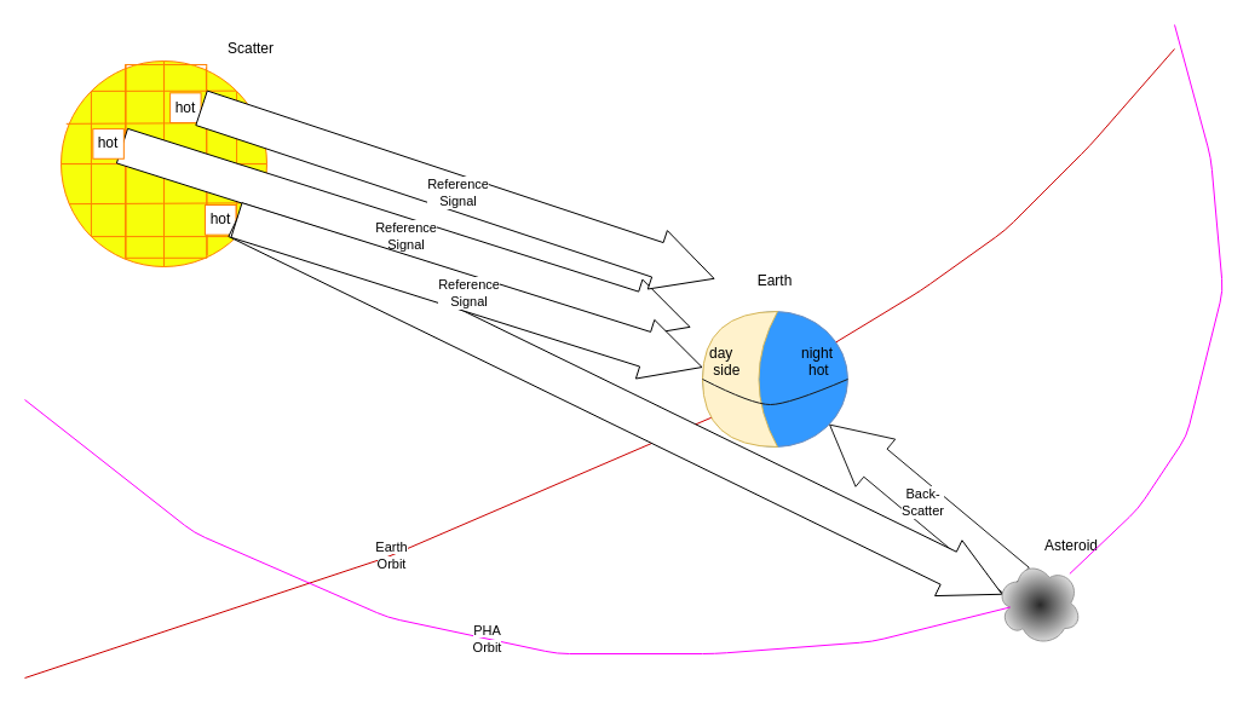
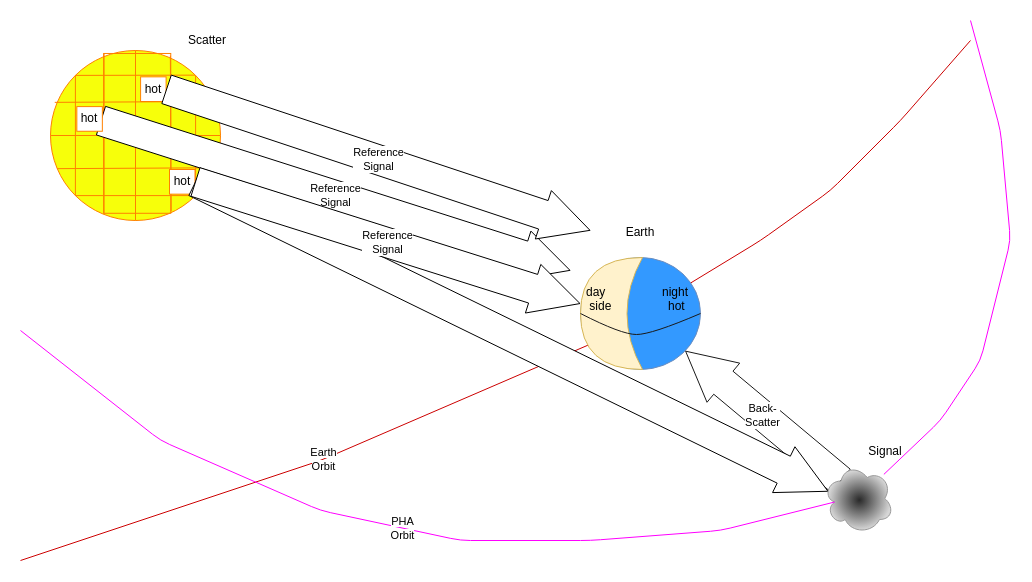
  <mxCell id="0" />
  <mxCell id="1" parent="0" />
  <mxCell id="2" value="&lt;span style=&quot;background-color: rgb(255 , 255 , 255)&quot;&gt;Earth&lt;br&gt;Orbit&lt;/span&gt;" style="endArrow=none;html=1;labelBackgroundColor=none;strokeColor=#CC0000;fillColor=#FFFFFF;elbow=vertical;" edge="1" parent="1"><mxGeometry width="50" height="50" relative="1" as="geometry"><mxPoint x="616" y="332.359" as="sourcePoint" /><mxPoint y="560" as="targetPoint" x="20" /><Array as="points"><mxPoint x="320" y="460" /></Array></mxGeometry></mxCell>
  <mxCell id="3" value="" style="group" vertex="1" connectable="0" parent="1"><mxGeometry x="50" y="50" width="170" height="170" as="geometry" /></mxCell>
  <mxCell id="4" value="" style="ellipse;whiteSpace=wrap;html=1;aspect=fixed;fillColor=#F7FF0A;strokeColor=#FF8000;" vertex="1" parent="3"><mxGeometry width="170" height="170" as="geometry" /></mxCell>
  <mxCell id="5" value="" style="endArrow=none;html=1;entryX=0;entryY=0;entryDx=0;entryDy=0;exitX=0;exitY=1;exitDx=0;exitDy=0;strokeColor=#FF8000;" edge="1" parent="3" source="4" target="4"><mxGeometry width="50" height="50" relative="1" as="geometry"><mxPoint x="187" y="187" as="sourcePoint" /><mxPoint x="229.5" y="144.5" as="targetPoint" /></mxGeometry></mxCell>
  <mxCell id="6" value="" style="endArrow=none;html=1;entryX=0.5;entryY=0;entryDx=0;entryDy=0;exitX=0.5;exitY=1;exitDx=0;exitDy=0;strokeColor=#FF8000;" edge="1" parent="3" source="4" target="4"><mxGeometry width="50" height="50" relative="1" as="geometry"><mxPoint x="76.499" y="137.208" as="sourcePoint" /><mxPoint x="76.499" y="16.999" as="targetPoint" /></mxGeometry></mxCell>
  <mxCell id="7" value="" style="endArrow=none;html=1;entryX=1;entryY=0;entryDx=0;entryDy=0;exitX=1;exitY=1;exitDx=0;exitDy=0;strokeColor=#FF8000;" edge="1" parent="3" source="4" target="4"><mxGeometry width="50" height="50" relative="1" as="geometry"><mxPoint x="93.5" y="178.5" as="sourcePoint" /><mxPoint x="93.5" y="8.5" as="targetPoint" /></mxGeometry></mxCell>
  <mxCell id="8" value="" style="endArrow=none;html=1;entryX=0;entryY=0;entryDx=0;entryDy=0;strokeColor=#FF8000;" edge="1" parent="3" target="4"><mxGeometry width="50" height="50" relative="1" as="geometry"><mxPoint x="144.5" y="24.65" as="sourcePoint" /><mxPoint x="33.396" y="33.396" as="targetPoint" /></mxGeometry></mxCell>
  <mxCell id="9" value="" style="endArrow=none;html=1;entryX=0.025;entryY=0.305;entryDx=0;entryDy=0;exitX=0.965;exitY=0.3;exitDx=0;exitDy=0;exitPerimeter=0;entryPerimeter=0;strokeColor=#FF8000;" edge="1" parent="3"><mxGeometry width="50" height="50" relative="1" as="geometry"><mxPoint x="164.05" y="51" as="sourcePoint" /><mxPoint x="4.25" y="51.85" as="targetPoint" /></mxGeometry></mxCell>
  <mxCell id="10" value="" style="endArrow=none;html=1;entryX=0;entryY=1;entryDx=0;entryDy=0;exitX=1;exitY=1;exitDx=0;exitDy=0;strokeColor=#FF8000;" edge="1" parent="3" source="4" target="4"><mxGeometry width="50" height="50" relative="1" as="geometry"><mxPoint x="153.604" y="153.604" as="sourcePoint" /><mxPoint x="153.604" y="33.396" as="targetPoint" /></mxGeometry></mxCell>
  <mxCell id="11" value="" style="endArrow=none;html=1;exitX=1;exitY=0.5;exitDx=0;exitDy=0;entryX=0;entryY=0.5;entryDx=0;entryDy=0;strokeColor=#FF8000;" edge="1" parent="3" source="4" target="4"><mxGeometry width="50" height="50" relative="1" as="geometry"><mxPoint x="164.9" y="84.575" as="sourcePoint" /><mxPoint x="5.1" y="85.85" as="targetPoint" /></mxGeometry></mxCell>
  <mxCell id="12" value="" style="endArrow=none;html=1;entryX=0.04;entryY=0.745;entryDx=0;entryDy=0;exitX=0.955;exitY=0.74;exitDx=0;exitDy=0;exitPerimeter=0;entryPerimeter=0;strokeColor=#FF8000;" edge="1" parent="3"><mxGeometry width="50" height="50" relative="1" as="geometry"><mxPoint x="162.35" y="117.3" as="sourcePoint" /><mxPoint x="6.8" y="118.15" as="targetPoint" /></mxGeometry></mxCell>
  <mxCell id="13" value="" style="group;rotation=-90;strokeColor=#FF8000;" vertex="1" connectable="0" parent="3"><mxGeometry x="6.8" y="49.3" width="159.8" height="67.15" as="geometry" /></mxCell>
  <mxCell id="14" value="" style="endArrow=none;html=1;entryX=0.025;entryY=0.305;entryDx=0;entryDy=0;exitX=0.965;exitY=0.3;exitDx=0;exitDy=0;exitPerimeter=0;entryPerimeter=0;strokeColor=#FF8000;" edge="1" parent="13"><mxGeometry width="50" height="50" relative="1" as="geometry"><mxPoint x="46.75" y="-45.9" as="sourcePoint" /><mxPoint x="46.75" y="113.9" as="targetPoint" /></mxGeometry></mxCell>
  <mxCell id="15" value="" style="endArrow=none;html=1;entryX=0.04;entryY=0.745;entryDx=0;entryDy=0;exitX=0.955;exitY=0.74;exitDx=0;exitDy=0;exitPerimeter=0;entryPerimeter=0;strokeColor=#FF8000;" edge="1" parent="13"><mxGeometry width="50" height="50" relative="1" as="geometry"><mxPoint x="113.05" y="-44.2" as="sourcePoint" /><mxPoint x="113.9" y="111.35" as="targetPoint" /></mxGeometry></mxCell>
  <mxCell id="16" value="Reference &lt;br&gt;Signal" style="shape=flexArrow;endArrow=classic;html=1;width=30;endSize=16.067;exitX=1;exitY=0.5;exitDx=0;exitDy=0;fillColor=#FFFFFF;" edge="1" parent="13"><mxGeometry width="50" height="50" relative="1" as="geometry"><mxPoint x="43.2" y="20.705" as="sourcePoint" /><mxPoint x="513.2" y="170.7" as="targetPoint" /></mxGeometry></mxCell>
  <mxCell id="17" value="hot" style="rounded=0;whiteSpace=wrap;html=1;strokeColor=#FF8000;" vertex="1" parent="3"><mxGeometry x="26.35" y="56.1" width="25.5" height="24.65" as="geometry" /></mxCell>
  <mxCell id="18" value="hot" style="rounded=0;whiteSpace=wrap;html=1;strokeColor=#FF8000;" vertex="1" parent="3"><mxGeometry x="119" y="119" width="25.5" height="24.65" as="geometry" /></mxCell>
  <mxCell id="19" value="hot" style="rounded=0;whiteSpace=wrap;html=1;strokeColor=#FF8000;" vertex="1" parent="3"><mxGeometry x="90.1" y="26.35" width="25.5" height="24.65" as="geometry" /></mxCell>
  <mxCell id="20" value="" style="group" vertex="1" connectable="0" parent="1"><mxGeometry x="578" y="257" width="122" height="112" as="geometry" /></mxCell>
  <mxCell id="21" value="" style="ellipse;whiteSpace=wrap;html=1;strokeColor=#6c8ebf;fillColor=#3399FF;align=center;" vertex="1" parent="20"><mxGeometry x="2" width="120" height="112" as="geometry" /></mxCell>
  <mxCell id="22" value="" style="shape=xor;whiteSpace=wrap;html=1;strokeColor=#d6b656;rotation=-180;fillColor=#fff2cc;" vertex="1" parent="20"><mxGeometry x="2" width="62" height="112" as="geometry" /></mxCell>
  <mxCell id="23" value="" style="curved=1;endArrow=none;html=1;strokeColor=#1A1A1A;exitX=0;exitY=0.5;exitDx=0;exitDy=0;entryX=1;entryY=0.5;entryDx=0;entryDy=0;endFill=0;fillColor=#d5e8d4;" edge="1" parent="20" source="21" target="21"><mxGeometry width="50" height="50" relative="1" as="geometry"><mxPoint x="-107" y="-23" as="sourcePoint" /><mxPoint x="-57" y="-73" as="targetPoint" /><Array as="points"><mxPoint x="43" y="77" /><mxPoint x="73" y="77" /></Array></mxGeometry></mxCell>
  <mxCell id="24" value="&lt;span&gt;day&amp;nbsp; &amp;nbsp; &amp;nbsp; &amp;nbsp; &amp;nbsp; &amp;nbsp; &amp;nbsp; &amp;nbsp; &amp;nbsp;night&lt;br&gt;&lt;/span&gt;side&amp;nbsp; &amp;nbsp; &amp;nbsp; &amp;nbsp; &amp;nbsp; &amp;nbsp; &amp;nbsp; &amp;nbsp; &amp;nbsp;hot&lt;br&gt;&lt;br&gt;" style="rounded=0;whiteSpace=wrap;html=1;strokeColor=none;fillColor=none;" vertex="1" parent="20"><mxGeometry x="-1" y="19" width="120" height="60" as="geometry" /></mxCell>
  <mxCell id="25" value="Back-&lt;br&gt;Scatter" style="shape=flexArrow;endArrow=classic;html=1;strokeColor=#1A1A1A;width=30;endSize=16.067;exitX=0.25;exitY=0.25;exitDx=0;exitDy=0;exitPerimeter=0;fillColor=#FFFFFF;" edge="1" parent="1" source="28" target="21"><mxGeometry width="50" height="50" relative="1" as="geometry"><mxPoint x="360" y="434.005" as="sourcePoint" /><mxPoint x="1000.4" y="750.68" as="targetPoint" /></mxGeometry></mxCell>
  <mxCell id="26" value="" style="shape=flexArrow;endArrow=classic;html=1;width=30;endSize=16.067;exitX=1;exitY=0.5;exitDx=0;exitDy=0;entryX=0.07;entryY=0.4;entryDx=0;entryDy=0;entryPerimeter=0;fillColor=#FFFFFF;" edge="1" parent="1" source="18" target="28"><mxGeometry width="50" height="50" relative="1" as="geometry"><mxPoint x="240" y="130" as="sourcePoint" /><mxPoint x="810" y="500" as="targetPoint" /></mxGeometry></mxCell>
  <mxCell id="27" value="Reference &lt;br&gt;Signal" style="shape=flexArrow;endArrow=classic;html=1;width=30;endSize=16.067;exitX=1;exitY=0.5;exitDx=0;exitDy=0;fillColor=#FFFFFF;" edge="1" parent="1" source="18" target="22"><mxGeometry width="50" height="50" relative="1" as="geometry"><mxPoint x="204.5" y="52.325" as="sourcePoint" /><mxPoint x="560" y="290" as="targetPoint" /></mxGeometry></mxCell>
  <mxCell id="28" value="" style="ellipse;shape=cloud;whiteSpace=wrap;html=1;strokeColor=#999999;fillColor=#292929;gradientColor=#D6D6D6;gradientDirection=radial;" vertex="1" parent="1"><mxGeometry x="823" y="463" width="70" height="70" as="geometry" /></mxCell>
- <mxCell id="29" value="Asteroid" style="text;html=1;strokeColor=none;fillColor=#FFFFFF;align=center;verticalAlign=middle;whiteSpace=wrap;rounded=0;" vertex="1" parent="1"><mxGeometry x="855" y="436" width="60" height="30" as="geometry" /></mxCell>
+ <mxCell id="29" value="Signal" style="text;html=1;strokeColor=none;fillColor=#FFFFFF;align=center;verticalAlign=middle;whiteSpace=wrap;rounded=0;" vertex="1" parent="1"><mxGeometry x="855" y="436" width="60" height="30" as="geometry" /></mxCell>
  <mxCell id="30" value="Earth" style="text;html=1;strokeColor=none;fillColor=#FFFFFF;align=center;verticalAlign=middle;whiteSpace=wrap;rounded=0;" vertex="1" parent="1"><mxGeometry x="610" y="222" width="60" height="20" as="geometry" /></mxCell>
  <mxCell id="31" value="Scatter" style="text;html=1;strokeColor=none;fillColor=#FFFFFF;align=center;verticalAlign=middle;whiteSpace=wrap;rounded=0;" vertex="1" parent="1"><mxGeometry x="177" y="25" width="60" height="30" as="geometry" /></mxCell>
  <mxCell id="32" value="Reference &lt;br&gt;Signal" style="shape=flexArrow;endArrow=classic;html=1;width=30;endSize=16.067;exitX=1;exitY=0.5;exitDx=0;exitDy=0;fillColor=#FFFFFF;" edge="1" parent="1" source="19"><mxGeometry width="50" height="50" relative="1" as="geometry"><mxPoint x="165" y="89.995" as="sourcePoint" /><mxPoint x="590" y="230" as="targetPoint" /></mxGeometry></mxCell>
  <mxCell id="33" value="" style="endArrow=none;html=1;labelBackgroundColor=none;strokeColor=#CC0000;fillColor=#FFFFFF;elbow=vertical;" edge="1" parent="1" target="21"><mxGeometry width="50" height="50" relative="1" as="geometry"><mxPoint x="970" y="40" as="sourcePoint" /><mxPoint x="540" y="307.64" as="targetPoint" /><Array as="points"><mxPoint x="900" y="120" /><mxPoint x="830" y="190" /><mxPoint x="760" y="240" /></Array></mxGeometry></mxCell>
  <mxCell id="34" value="&lt;span style=&quot;background-color: rgb(255 , 255 , 255)&quot;&gt;PHA&lt;br&gt;Orbit&lt;/span&gt;" style="endArrow=none;html=1;labelBackgroundColor=none;strokeColor=#FF00FF;fillColor=#FFFFFF;elbow=vertical;exitX=0.16;exitY=0.55;exitDx=0;exitDy=0;exitPerimeter=0;" edge="1" parent="1" source="28"><mxGeometry width="50" height="50" relative="1" as="geometry"><mxPoint x="626" y="342.359" as="sourcePoint" /><mxPoint y="330" as="targetPoint" x="20" /><Array as="points"><mxPoint x="720" y="530" /><mxPoint x="590" y="540" /><mxPoint x="460" y="540" /><mxPoint x="320" y="510" /><mxPoint x="160" y="440" /></Array></mxGeometry></mxCell>
  <mxCell id="35" value="" style="endArrow=none;html=1;labelBackgroundColor=none;strokeColor=#FF00FF;fillColor=#FFFFFF;elbow=vertical;" edge="1" parent="1" target="28"><mxGeometry width="50" height="50" relative="1" as="geometry"><mxPoint x="970" as="sourcePoint" y="20" /><mxPoint x="707" y="294" as="targetPoint" /><Array as="points"><mxPoint x="1000" y="130" /><mxPoint x="1010" y="240" /><mxPoint x="980" y="360" /><mxPoint x="940" y="420" /></Array></mxGeometry></mxCell>
